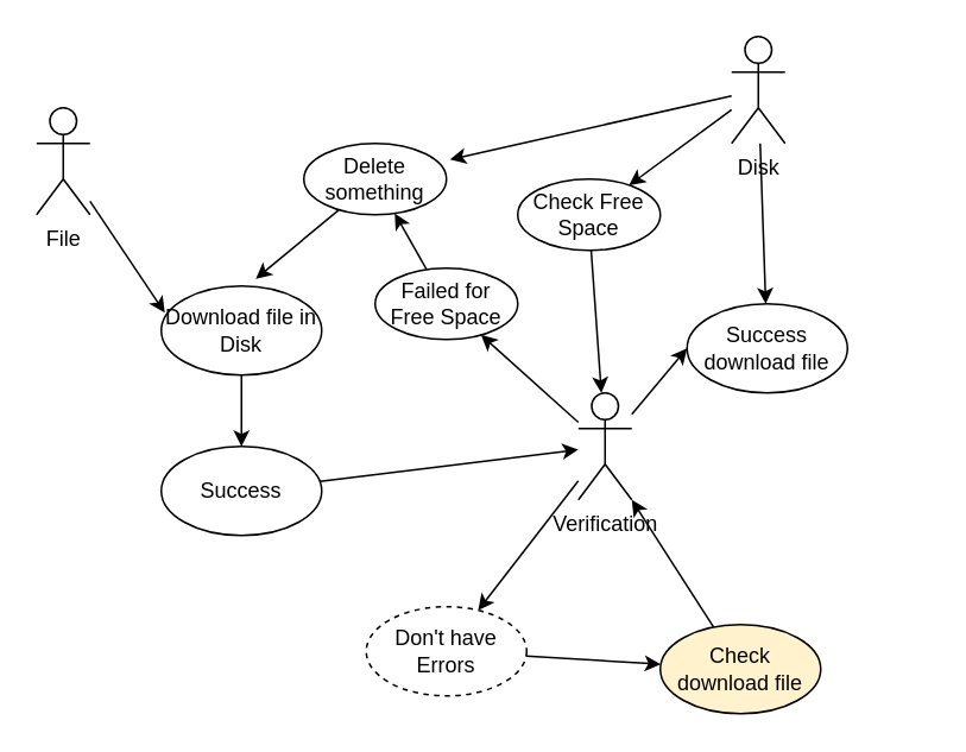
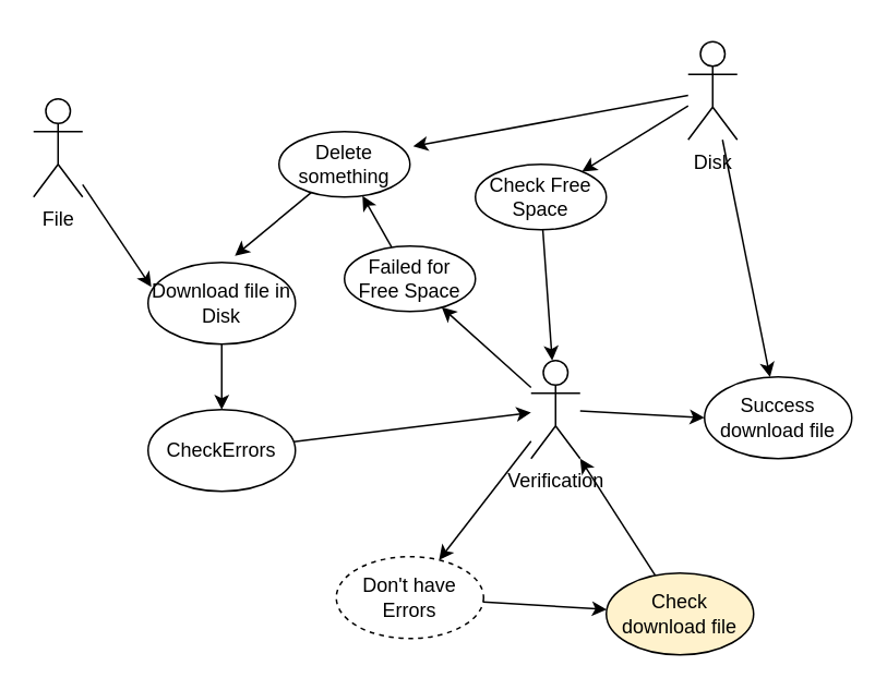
  <mxCell id="0" />
  <mxCell id="1" parent="0" />
  <mxCell id="2" style="rounded=0;orthogonalLoop=1;jettySize=auto;html=1;" parent="1" source="5" target="13" edge="1"><mxGeometry relative="1" as="geometry" /></mxCell>
  <mxCell id="3" style="edgeStyle=none;rounded=0;orthogonalLoop=1;jettySize=auto;html=1;" parent="1" source="5" target="24" edge="1"><mxGeometry relative="1" as="geometry" /></mxCell>
  <mxCell id="4" style="edgeStyle=none;rounded=0;orthogonalLoop=1;jettySize=auto;html=1;entryX=1.025;entryY=0.225;entryDx=0;entryDy=0;entryPerimeter=0;" parent="1" source="5" target="26" edge="1"><mxGeometry relative="1" as="geometry" /></mxCell>
- <mxCell id="5" value="Disk" style="shape=umlActor;verticalLabelPosition=bottom;verticalAlign=top;html=1;" parent="1" vertex="1"><mxGeometry x="410" y="20" width="30" height="60" as="geometry" /></mxCell>
+ <mxCell id="5" value="Disk" style="shape=umlActor;verticalLabelPosition=bottom;verticalAlign=top;html=1;" parent="1" vertex="1"><mxGeometry x="420" y="25" width="30" height="60" as="geometry" /></mxCell>
  <mxCell id="6" style="rounded=0;orthogonalLoop=1;jettySize=auto;html=1;entryX=0.022;entryY=0.3;entryDx=0;entryDy=0;entryPerimeter=0;" parent="1" source="7" target="17" edge="1"><mxGeometry relative="1" as="geometry" /></mxCell>
  <mxCell id="7" value="File" style="shape=umlActor;verticalLabelPosition=bottom;verticalAlign=top;html=1;" parent="1" vertex="1"><mxGeometry x="20" y="60" width="30" height="60" as="geometry" /></mxCell>
  <mxCell id="8" style="rounded=0;orthogonalLoop=1;jettySize=auto;html=1;" parent="1" source="11" target="15" edge="1"><mxGeometry relative="1" as="geometry" /></mxCell>
  <mxCell id="9" style="edgeStyle=none;rounded=0;orthogonalLoop=1;jettySize=auto;html=1;" parent="1" source="11" target="21" edge="1"><mxGeometry relative="1" as="geometry" /></mxCell>
  <mxCell id="10" style="edgeStyle=none;rounded=0;orthogonalLoop=1;jettySize=auto;html=1;entryX=0;entryY=0.5;entryDx=0;entryDy=0;" parent="1" source="11" target="24" edge="1"><mxGeometry relative="1" as="geometry" /></mxCell>
  <mxCell id="11" value="Verification" style="shape=umlActor;verticalLabelPosition=bottom;verticalAlign=top;html=1;" parent="1" vertex="1"><mxGeometry x="324" y="220" width="30" height="60" as="geometry" /></mxCell>
  <mxCell id="12" style="rounded=0;orthogonalLoop=1;jettySize=auto;html=1;" parent="1" source="13" target="11" edge="1"><mxGeometry relative="1" as="geometry" /></mxCell>
  <mxCell id="13" value="Check Free Space" style="ellipse;whiteSpace=wrap;html=1;" parent="1" vertex="1"><mxGeometry x="290" y="100" width="80" height="40" as="geometry" /></mxCell>
  <mxCell id="14" style="edgeStyle=none;rounded=0;orthogonalLoop=1;jettySize=auto;html=1;" parent="1" source="15" target="26" edge="1"><mxGeometry relative="1" as="geometry" /></mxCell>
  <mxCell id="15" value="Failed for Free Space" style="ellipse;whiteSpace=wrap;html=1;" parent="1" vertex="1"><mxGeometry x="210" y="150" width="80" height="40" as="geometry" /></mxCell>
  <mxCell id="16" style="edgeStyle=orthogonalEdgeStyle;rounded=0;orthogonalLoop=1;jettySize=auto;html=1;entryX=0.5;entryY=0;entryDx=0;entryDy=0;" parent="1" source="17" target="19" edge="1"><mxGeometry relative="1" as="geometry" /></mxCell>
  <mxCell id="17" value="Download file in Disk" style="ellipse;whiteSpace=wrap;html=1;" parent="1" vertex="1"><mxGeometry x="90" y="160" width="90" height="50" as="geometry" /></mxCell>
  <mxCell id="18" style="edgeStyle=none;rounded=0;orthogonalLoop=1;jettySize=auto;html=1;" parent="1" source="19" target="11" edge="1"><mxGeometry relative="1" as="geometry" /></mxCell>
- <mxCell id="19" value="Success" style="ellipse;whiteSpace=wrap;html=1;" parent="1" vertex="1"><mxGeometry x="90" y="250" width="90" height="50" as="geometry" /></mxCell>
+ <mxCell id="19" value="CheckErrors" style="ellipse;whiteSpace=wrap;html=1;" parent="1" vertex="1"><mxGeometry x="90" y="250" width="90" height="50" as="geometry" /></mxCell>
  <mxCell id="20" style="edgeStyle=none;rounded=0;orthogonalLoop=1;jettySize=auto;html=1;" parent="1" source="21" target="23" edge="1"><mxGeometry relative="1" as="geometry" /></mxCell>
  <mxCell id="21" value="Don't have Errors" style="ellipse;whiteSpace=wrap;html=1;dashed=1;" parent="1" vertex="1"><mxGeometry x="205" y="340" width="90" height="50" as="geometry" /></mxCell>
  <mxCell id="22" style="edgeStyle=none;rounded=0;orthogonalLoop=1;jettySize=auto;html=1;entryX=1;entryY=1;entryDx=0;entryDy=0;entryPerimeter=0;" parent="1" source="23" target="11" edge="1"><mxGeometry relative="1" as="geometry" /></mxCell>
  <mxCell id="23" value="Check download file" style="ellipse;whiteSpace=wrap;html=1;fillColor=#fff2cc;" parent="1" vertex="1"><mxGeometry x="370" y="350" width="90" height="50" as="geometry" /></mxCell>
- <mxCell id="24" value="Success download file" style="ellipse;whiteSpace=wrap;html=1;" parent="1" vertex="1"><mxGeometry x="385" y="170" width="90" height="50" as="geometry" /></mxCell>
+ <mxCell id="24" value="Success download file" style="ellipse;whiteSpace=wrap;html=1;" parent="1" vertex="1"><mxGeometry x="430" y="230" width="90" height="50" as="geometry" /></mxCell>
  <mxCell id="25" style="edgeStyle=none;rounded=0;orthogonalLoop=1;jettySize=auto;html=1;entryX=0.589;entryY=-0.08;entryDx=0;entryDy=0;entryPerimeter=0;" parent="1" source="26" target="17" edge="1"><mxGeometry relative="1" as="geometry" /></mxCell>
  <mxCell id="26" value="Delete something" style="ellipse;whiteSpace=wrap;html=1;" parent="1" vertex="1"><mxGeometry x="170" y="80" width="80" height="40" as="geometry" /></mxCell>
